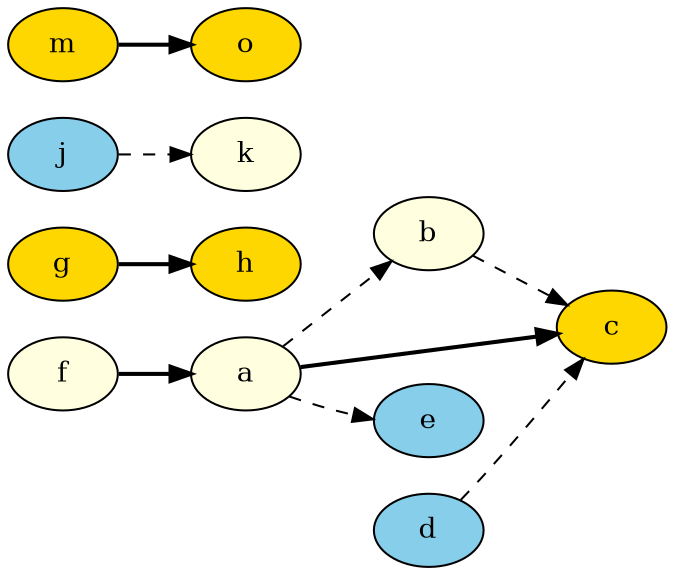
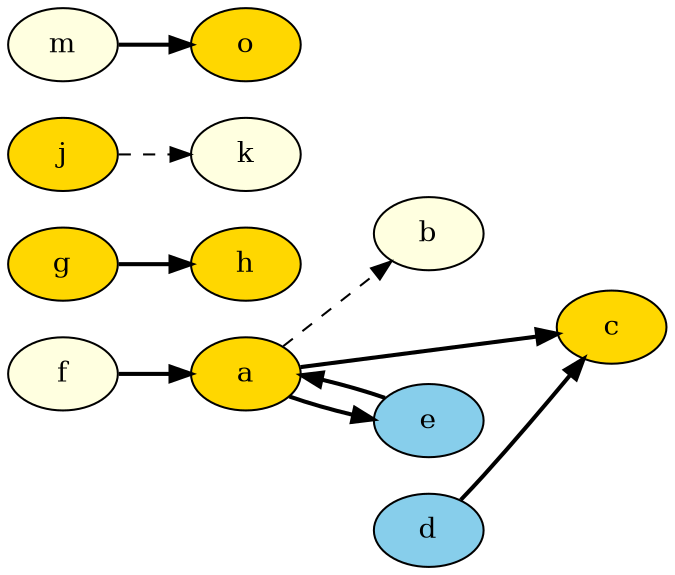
  digraph {
    rankdir=LR
    node [fillcolor=gold style=filled]
    edge [peso=2 style=bold]
    b [fillcolor=lightyellow]
-   a [fillcolor=lightyellow]
+   a
    c
    e [fillcolor=skyblue]
    d [fillcolor=skyblue]
    f [fillcolor=lightyellow]
    g
    h
-   j [fillcolor=skyblue]
+   j
    k [fillcolor=lightyellow]
-   m
+   m [fillcolor=lightyellow]
    o
-   b -> c [style=dashed]
    a -> b [style=dashed]
    a -> c
-   a -> e [style=dashed]
-   d -> c [style=dashed]
+   a -> e
+   e -> a
+   d -> c
    f -> a
    g -> h
    j -> k [style=dashed]
    m -> o
  }
